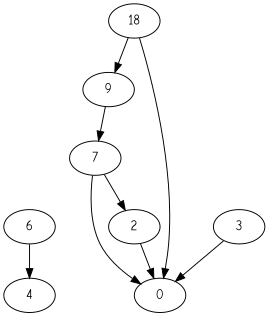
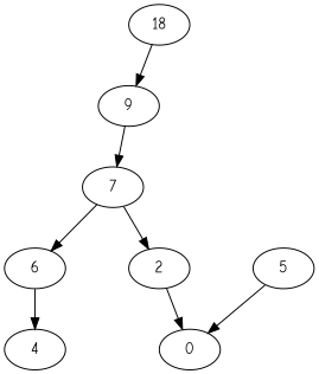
  digraph {
    fontname="Comic Neue"
    node [fontname="Comic Neue"]
    edge [fontname="Comic Neue"]
    n1 [label=18]
    9
    n3 [label=0]
    7
    6
    2
    4
-   5 [label=3]
+   5
    n1 -> 9
-   n1 -> n3
    9 -> 7
-   7 -> n3
+   7 -> 6
    7 -> 2
    6 -> 4
    2 -> n3
    5 -> n3
  }
